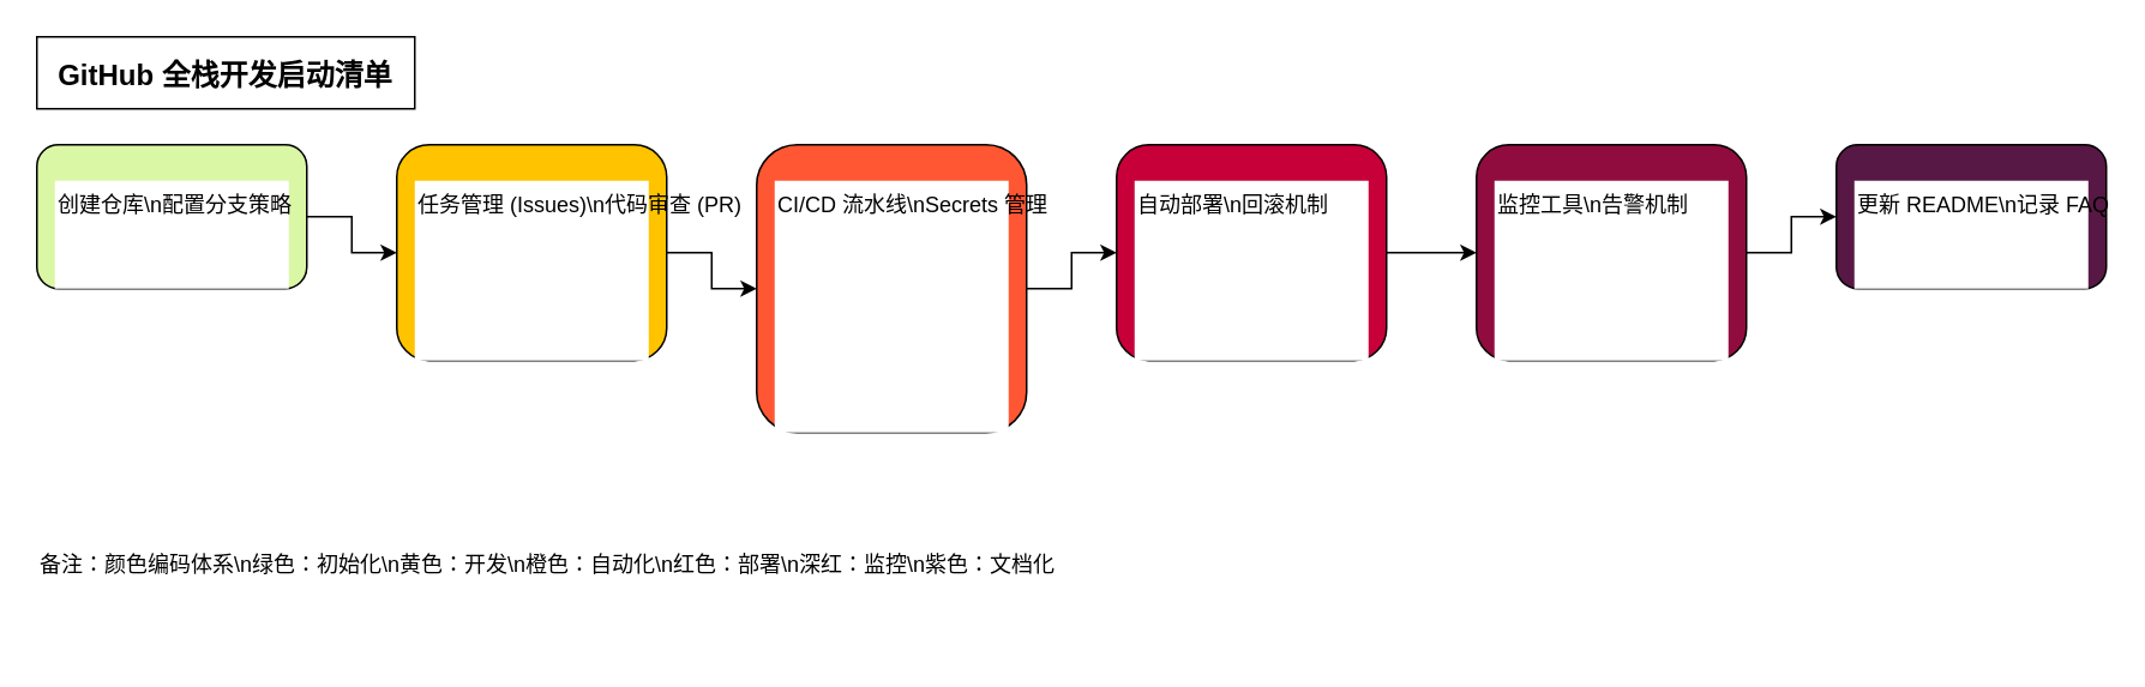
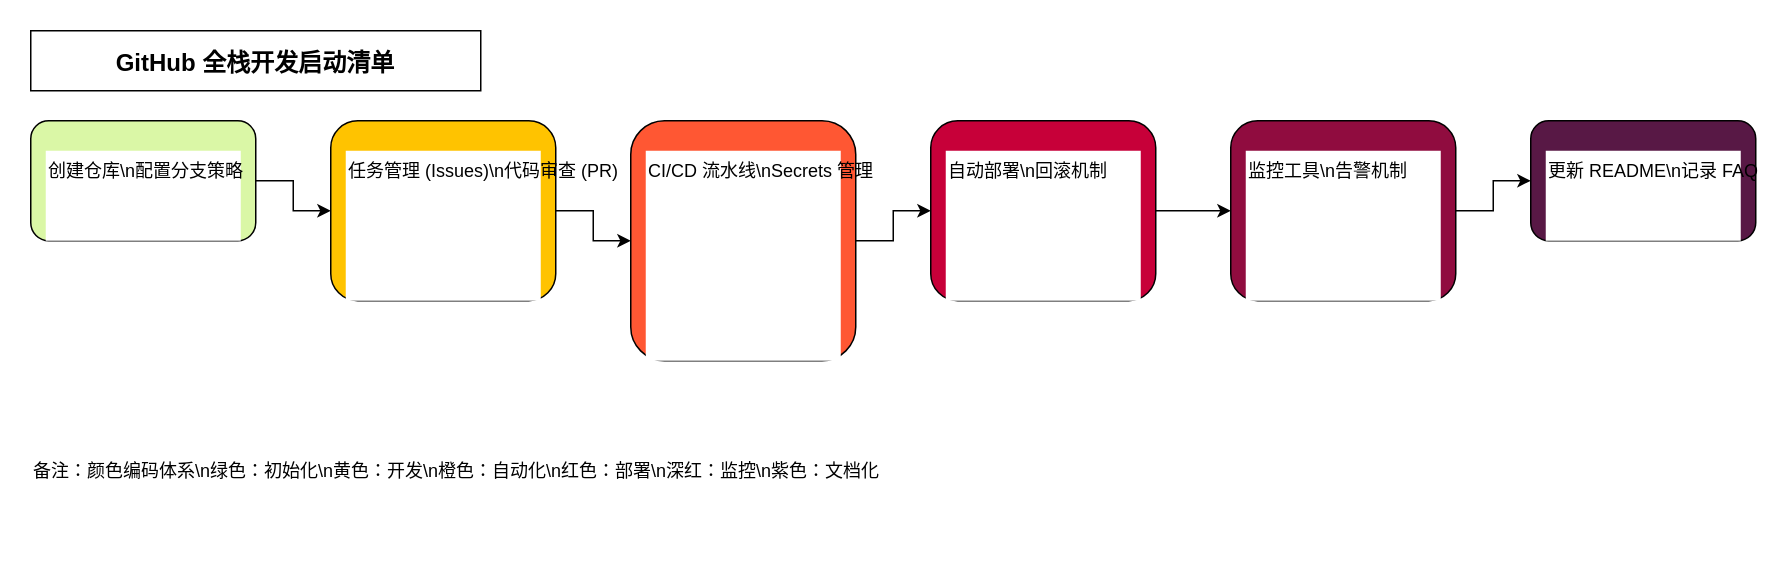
  <mxCell id="0" />
  <mxCell id="1" parent="0" />
- <mxCell id="2" value="GitHub 全栈开发启动清单" style="fontStyle=1;fontSize=16;fontColor=#000000;fillColor=#FFFFFF;strokeColor=#000000;" vertex="1" parent="1"><mxGeometry x="20" y="20" width="210" height="40" as="geometry" /></mxCell>
+ <mxCell id="2" value="GitHub 全栈开发启动清单" style="fontStyle=1;fontSize=16;fontColor=#000000;fillColor=#FFFFFF;strokeColor=#000000;" vertex="1" parent="1"><mxGeometry x="20" y="20" width="300" height="40" as="geometry" /></mxCell>
  <mxCell id="3" value="阶段 1: 初始化" style="rounded=1;whiteSpace=wrap;html=1;fillColor=#DAF7A6;strokeColor=#000000;" vertex="1" parent="1"><mxGeometry x="20" y="80" width="150" height="80" as="geometry" /></mxCell>
  <mxCell id="4" value="创建仓库\n配置分支策略" style="text;html=1;fontSize=12;fillColor=#FFFFFF;strokeColor=none;" vertex="1" parent="1"><mxGeometry x="30" y="100" width="130" height="60" as="geometry" /></mxCell>
  <mxCell id="5" value="阶段 2: 开发" style="rounded=1;whiteSpace=wrap;html=1;fillColor=#FFC300;strokeColor=#000000;" vertex="1" parent="1"><mxGeometry x="220" y="80" width="150" height="120" as="geometry" /></mxCell>
  <mxCell id="6" value="任务管理 (Issues)\n代码审查 (PR)" style="text;html=1;fontSize=12;fillColor=#FFFFFF;strokeColor=none;" vertex="1" parent="1"><mxGeometry x="230" y="100" width="130" height="100" as="geometry" /></mxCell>
  <mxCell id="7" value="阶段 3: 自动化" style="rounded=1;whiteSpace=wrap;html=1;fillColor=#FF5733;strokeColor=#000000;" vertex="1" parent="1"><mxGeometry x="420" y="80" width="150" height="160" as="geometry" /></mxCell>
  <mxCell id="8" value="CI/CD 流水线\nSecrets 管理" style="text;html=1;fontSize=12;fillColor=#FFFFFF;strokeColor=none;" vertex="1" parent="1"><mxGeometry x="430" y="100" width="130" height="140" as="geometry" /></mxCell>
  <mxCell id="9" value="阶段 4: 部署" style="rounded=1;whiteSpace=wrap;html=1;fillColor=#C70039;strokeColor=#000000;" vertex="1" parent="1"><mxGeometry x="620" y="80" width="150" height="120" as="geometry" /></mxCell>
  <mxCell id="10" value="自动部署\n回滚机制" style="text;html=1;fontSize=12;fillColor=#FFFFFF;strokeColor=none;" vertex="1" parent="1"><mxGeometry x="630" y="100" width="130" height="100" as="geometry" /></mxCell>
  <mxCell id="11" value="阶段 5: 监控" style="rounded=1;whiteSpace=wrap;html=1;fillColor=#900C3F;strokeColor=#000000;" vertex="1" parent="1"><mxGeometry x="820" y="80" width="150" height="120" as="geometry" /></mxCell>
  <mxCell id="12" value="监控工具\n告警机制" style="text;html=1;fontSize=12;fillColor=#FFFFFF;strokeColor=none;" vertex="1" parent="1"><mxGeometry x="830" y="100" width="130" height="100" as="geometry" /></mxCell>
  <mxCell id="13" value="阶段 6: 文档化" style="rounded=1;whiteSpace=wrap;html=1;fillColor=#581845;strokeColor=#000000;" vertex="1" parent="1"><mxGeometry x="1020" y="80" width="150" height="80" as="geometry" /></mxCell>
  <mxCell id="14" value="更新 README\n记录 FAQ" style="text;html=1;fontSize=12;fillColor=#FFFFFF;strokeColor=none;" vertex="1" parent="1"><mxGeometry x="1030" y="100" width="130" height="60" as="geometry" /></mxCell>
  <mxCell id="15" style="edgeStyle=orthogonalEdgeStyle;rounded=0;orthogonalLoop=1;jettySize=auto;html=1;strokeColor=#000000;" edge="1" parent="1" source="3" target="5"><mxGeometry relative="1" as="geometry" /></mxCell>
  <mxCell id="16" style="edgeStyle=orthogonalEdgeStyle;rounded=0;orthogonalLoop=1;jettySize=auto;html=1;strokeColor=#000000;" edge="1" parent="1" source="5" target="7"><mxGeometry relative="1" as="geometry" /></mxCell>
  <mxCell id="17" style="edgeStyle=orthogonalEdgeStyle;rounded=0;orthogonalLoop=1;jettySize=auto;html=1;strokeColor=#000000;" edge="1" parent="1" source="7" target="9"><mxGeometry relative="1" as="geometry" /></mxCell>
  <mxCell id="18" style="edgeStyle=orthogonalEdgeStyle;rounded=0;orthogonalLoop=1;jettySize=auto;html=1;strokeColor=#000000;" edge="1" parent="1" source="9" target="11"><mxGeometry relative="1" as="geometry" /></mxCell>
  <mxCell id="19" style="edgeStyle=orthogonalEdgeStyle;rounded=0;orthogonalLoop=1;jettySize=auto;html=1;strokeColor=#000000;" edge="1" parent="1" source="11" target="13"><mxGeometry relative="1" as="geometry" /></mxCell>
  <mxCell id="20" value="备注：颜色编码体系\n绿色：初始化\n黄色：开发\n橙色：自动化\n红色：部署\n深红：监控\n紫色：文档化" style="text;html=1;fontSize=12;fillColor=#FFFFFF;strokeColor=none;" vertex="1" parent="1"><mxGeometry x="20" y="300" width="300" height="60" as="geometry" /></mxCell>
